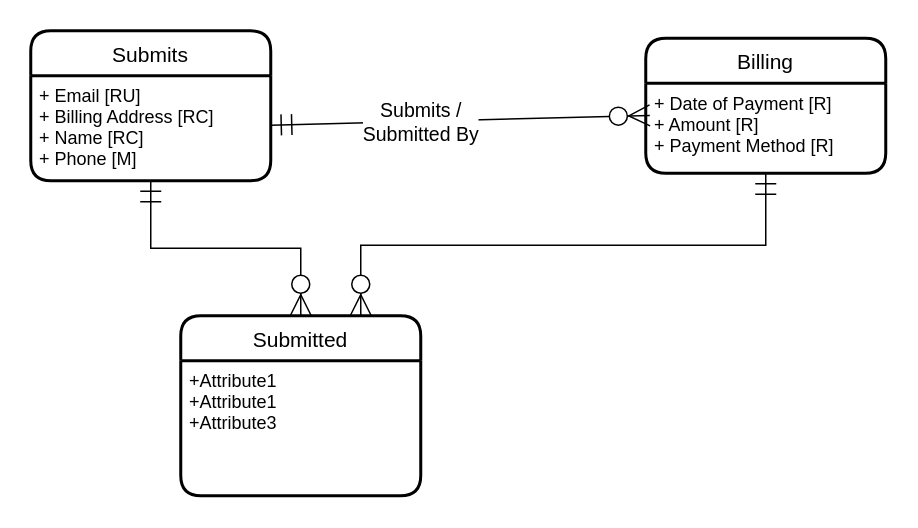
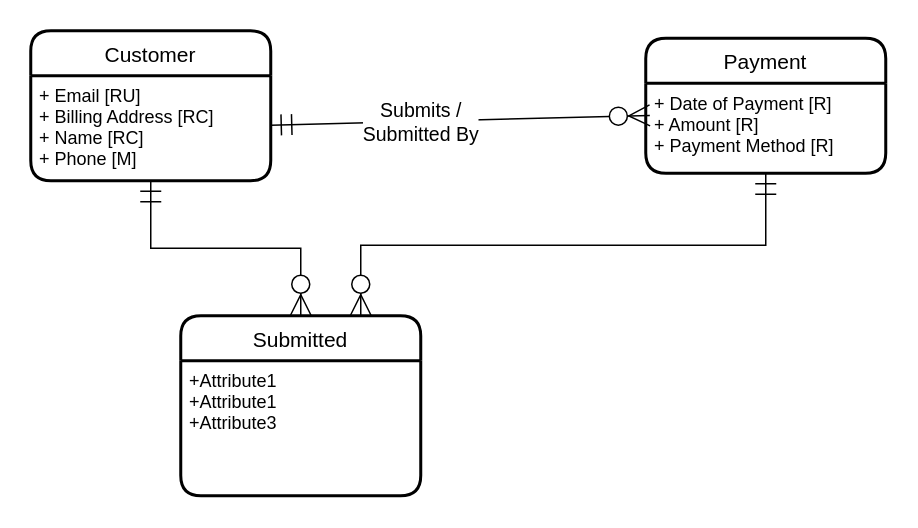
  <mxCell id="0" />
  <mxCell id="1" parent="0" />
- <mxCell id="2" value="Submits" style="swimlane;childLayout=stackLayout;horizontal=1;startSize=30;horizontalStack=0;rounded=1;fontSize=14;fontStyle=0;strokeWidth=2;resizeParent=0;resizeLast=1;shadow=0;dashed=0;align=center;" vertex="1" parent="1"><mxGeometry x="20" y="20" width="160" height="100" as="geometry" /></mxCell>
+ <mxCell id="2" value="Customer" style="swimlane;childLayout=stackLayout;horizontal=1;startSize=30;horizontalStack=0;rounded=1;fontSize=14;fontStyle=0;strokeWidth=2;resizeParent=0;resizeLast=1;shadow=0;dashed=0;align=center;" vertex="1" parent="1"><mxGeometry x="20" y="20" width="160" height="100" as="geometry" /></mxCell>
  <mxCell id="3" value="+ Email [RU]&#10;+ Billing Address [RC]&#10;+ Name [RC]&#10;+ Phone [M]" style="align=left;strokeColor=none;fillColor=none;spacingLeft=4;fontSize=12;verticalAlign=top;resizable=0;rotatable=0;part=1;" vertex="1" parent="2"><mxGeometry y="30" width="160" height="70" as="geometry" /></mxCell>
  <mxCell id="4" style="rounded=0;orthogonalLoop=1;jettySize=auto;html=1;entryX=0.017;entryY=0.357;entryDx=0;entryDy=0;entryPerimeter=0;elbow=vertical;endSize=12;startSize=12;endArrow=ERzeroToMany;endFill=1;startArrow=ERmandOne;startFill=0;" edge="1" parent="1" source="3" target="7"><mxGeometry relative="1" as="geometry" /></mxCell>
  <mxCell id="5" value="&lt;font style=&quot;font-size: 13px&quot;&gt;Submits /&lt;br&gt;Submitted By&lt;/font&gt;" style="edgeLabel;html=1;align=center;verticalAlign=middle;resizable=0;points=[];" vertex="1" connectable="0" parent="4"><mxGeometry x="-0.205" relative="1" as="geometry"><mxPoint as="offset" /></mxGeometry></mxCell>
- <mxCell id="6" value="Billing" style="swimlane;childLayout=stackLayout;horizontal=1;startSize=30;horizontalStack=0;rounded=1;fontSize=14;fontStyle=0;strokeWidth=2;resizeParent=0;resizeLast=1;shadow=0;dashed=0;align=center;" vertex="1" parent="1"><mxGeometry x="430" y="25" width="160" height="90" as="geometry" /></mxCell>
+ <mxCell id="6" value="Payment" style="swimlane;childLayout=stackLayout;horizontal=1;startSize=30;horizontalStack=0;rounded=1;fontSize=14;fontStyle=0;strokeWidth=2;resizeParent=0;resizeLast=1;shadow=0;dashed=0;align=center;" vertex="1" parent="1"><mxGeometry x="430" y="25" width="160" height="90" as="geometry" /></mxCell>
  <mxCell id="7" value="+ Date of Payment [R]&#10;+ Amount [R]&#10;+ Payment Method [R]" style="align=left;strokeColor=none;fillColor=none;spacingLeft=4;fontSize=12;verticalAlign=top;resizable=0;rotatable=0;part=1;" vertex="1" parent="6"><mxGeometry y="30" width="160" height="60" as="geometry" /></mxCell>
  <mxCell id="8" style="edgeStyle=elbowEdgeStyle;rounded=0;orthogonalLoop=1;jettySize=auto;html=1;startArrow=ERmandOne;startFill=0;startSize=12;endArrow=ERzeroToMany;endFill=1;endSize=12;elbow=vertical;" edge="1" parent="1" source="3" target="9"><mxGeometry relative="1" as="geometry" /></mxCell>
  <mxCell id="9" value="Submitted" style="swimlane;childLayout=stackLayout;horizontal=1;startSize=30;horizontalStack=0;rounded=1;fontSize=14;fontStyle=0;strokeWidth=2;resizeParent=0;resizeLast=1;shadow=0;dashed=0;align=center;" vertex="1" parent="1"><mxGeometry x="120" y="210" width="160" height="120" as="geometry" /></mxCell>
  <mxCell id="10" value="+Attribute1&#10;+Attribute1&#10;+Attribute3" style="align=left;strokeColor=none;fillColor=none;spacingLeft=4;fontSize=12;verticalAlign=top;resizable=0;rotatable=0;part=1;" vertex="1" parent="9"><mxGeometry y="30" width="160" height="90" as="geometry" /></mxCell>
  <mxCell id="11" style="edgeStyle=elbowEdgeStyle;rounded=0;orthogonalLoop=1;jettySize=auto;elbow=vertical;html=1;entryX=0.75;entryY=0;entryDx=0;entryDy=0;startArrow=ERmandOne;startFill=0;startSize=12;endArrow=ERzeroToMany;endFill=1;endSize=12;" edge="1" parent="1" source="7" target="9"><mxGeometry relative="1" as="geometry" /></mxCell>
